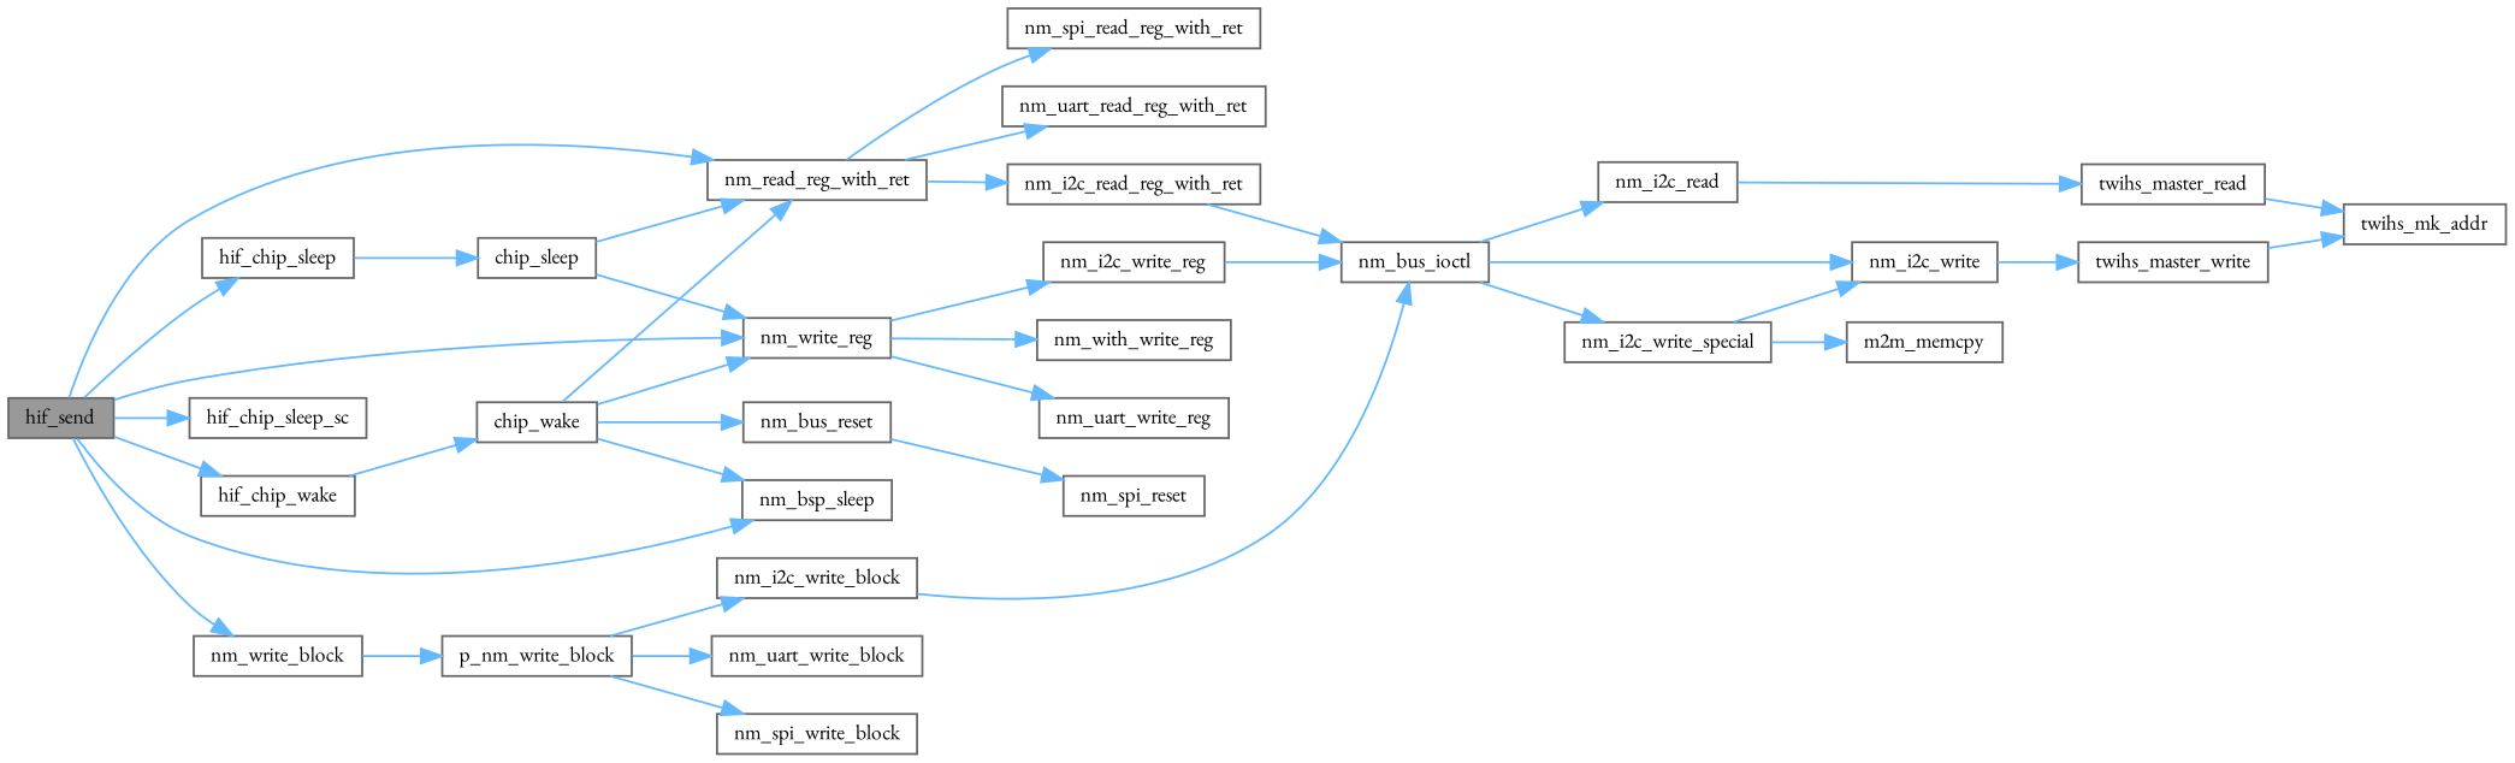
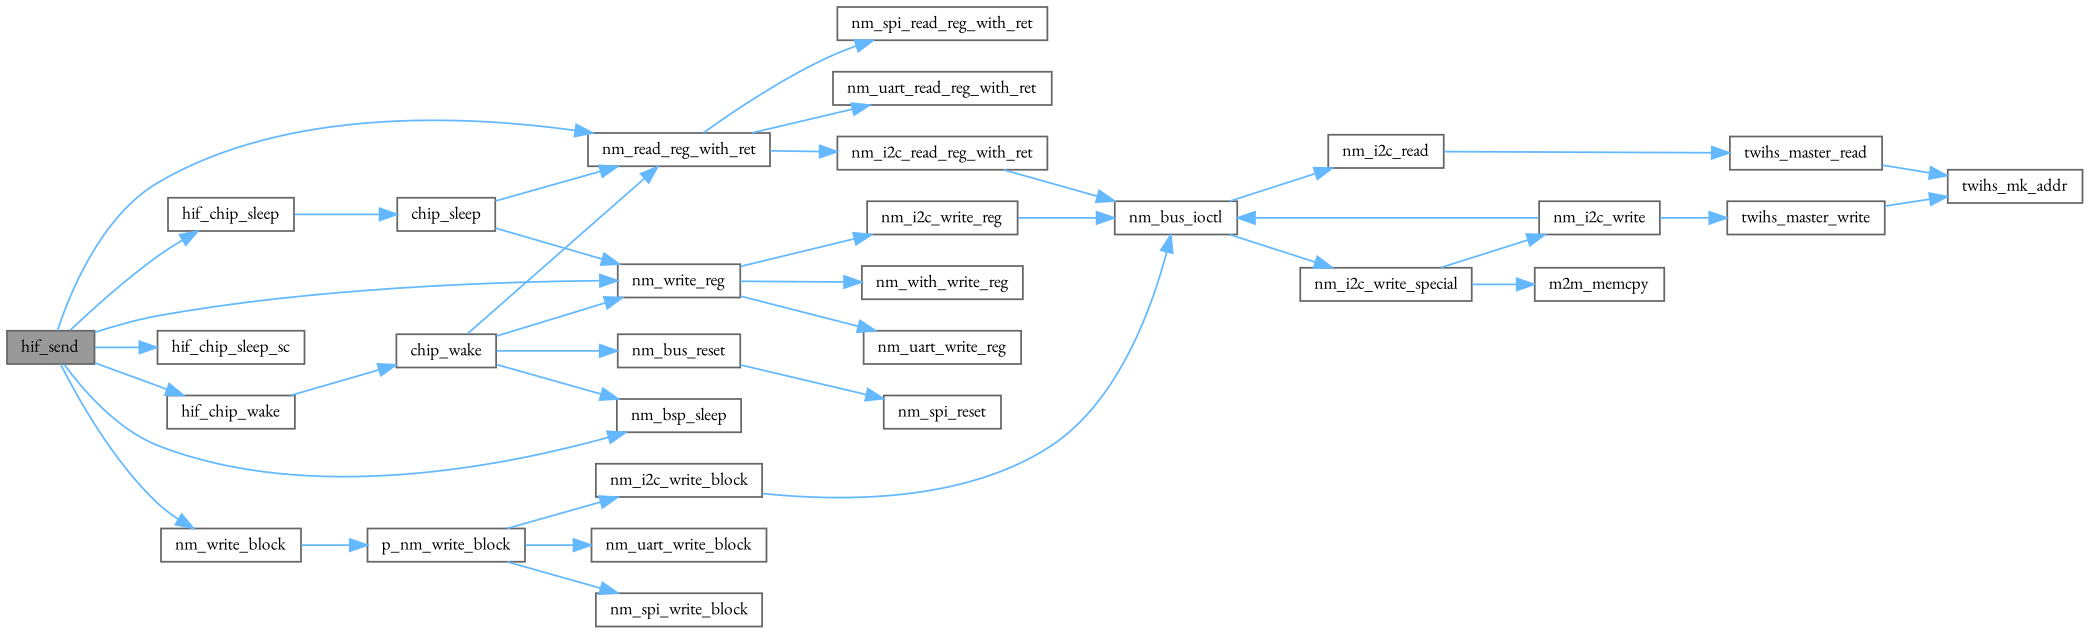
  digraph {
    fontname="EB Garamond"
    rankdir=LR
    node [color=grey40 fillcolor=white fontname="EB Garamond" fontsize=10 shape=box style=filled]
    edge [color=steelblue1 fontname="EB Garamond" fontsize=10 labelfontname=FreeSans labelfontsize=10 style=solid]
    n1 [color=gray40 fillcolor=grey60 fontcolor=black height=0.2 label=hif_send width=0.4]
    n2 [height=0.2 label=hif_chip_sleep width=0.4]
    n3 [height=0.2 label=nm_read_reg_with_ret width=0.4]
    n4 [height=0.2 label=nm_write_reg width=0.4]
    n5 [height=0.2 label=hif_chip_sleep_sc width=0.4]
    n6 [height=0.2 label=hif_chip_wake width=0.4]
    n7 [height=0.2 label=nm_bsp_sleep width=0.4]
    n8 [height=0.2 label=nm_write_block width=0.4]
    n9 [height=0.2 label=chip_sleep width=0.4]
    n10 [height=0.2 label=nm_i2c_read_reg_with_ret width=0.4]
    n11 [height=0.2 label=nm_spi_read_reg_with_ret width=0.4]
    n12 [height=0.2 label=nm_uart_read_reg_with_ret width=0.4]
    n13 [height=0.2 label=nm_i2c_write_reg width=0.4]
    n14 [height=0.2 label=nm_with_write_reg width=0.4]
    n15 [height=0.2 label=nm_uart_write_reg width=0.4]
    n16 [height=0.2 label=chip_wake width=0.4]
    n17 [height=0.2 label=p_nm_write_block width=0.4]
    n18 [height=0.2 label=nm_bus_ioctl width=0.4]
    n19 [height=0.2 label=nm_i2c_read width=0.4]
    n20 [height=0.2 label=nm_i2c_write width=0.4]
    n21 [height=0.2 label=nm_i2c_write_special width=0.4]
    n22 [height=0.2 label=twihs_master_read width=0.4]
    n23 [height=0.2 label=twihs_master_write width=0.4]
    n24 [height=0.2 label=m2m_memcpy width=0.4]
    n25 [height=0.2 label=twihs_mk_addr width=0.4]
    n26 [height=0.2 label=nm_bus_reset width=0.4]
    n27 [height=0.2 label=nm_spi_reset width=0.4]
    n28 [height=0.2 label=nm_i2c_write_block width=0.4]
    n29 [height=0.2 label=nm_spi_write_block width=0.4]
    n30 [height=0.2 label=nm_uart_write_block width=0.4]
    n1 -> n2
    n1 -> n3
    n1 -> n4
    n1 -> n5
    n1 -> n6
    n1 -> n7
    n1 -> n8
    n2 -> n9
    n3 -> n10
    n3 -> n11
    n3 -> n12
    n4 -> n13
    n4 -> n14
    n4 -> n15
    n6 -> n16
    n8 -> n17
    n9 -> n3
    n9 -> n4
    n10 -> n18
    n13 -> n18
    n16 -> n3
    n16 -> n4
    n16 -> n7
    n16 -> n26
    n17 -> n28
    n17 -> n29
    n17 -> n30
    n18 -> n19
-   n18 -> n20
+   n20 -> n18
    n18 -> n21
    n19 -> n22
    n20 -> n23
    n21 -> n20
    n21 -> n24
    n22 -> n25
    n23 -> n25
    n26 -> n27
    n28 -> n18
  }
